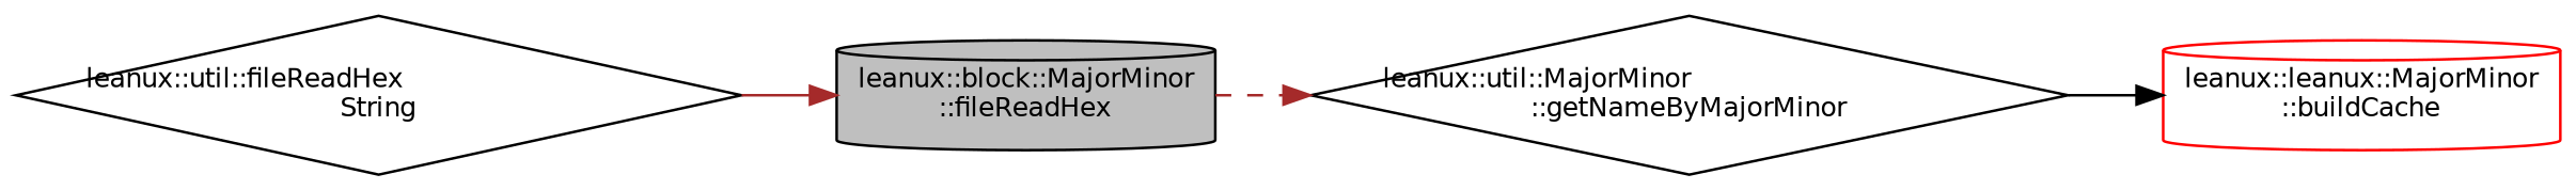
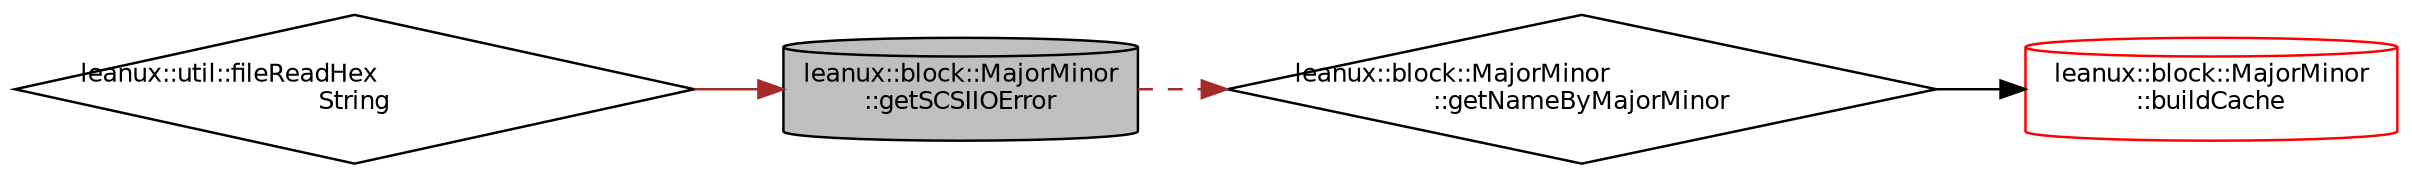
  digraph {
    rankdir=LR
    node [color=black fontname=Helvetica fontsize=10 shape=cylinder]
    edge [color=brown fontname=Helvetica fontsize=10 labelfontname=Helvetica labelfontsize=10 style=solid]
-   n1 [fillcolor=grey75 fontcolor=black height=0.2 label="leanux::block::MajorMinor\l::fileReadHex" style=filled width=0.4]
-   n2 [height=0.2 label="leanux::util::MajorMinor\l::getNameByMajorMinor" shape=diamond width=0.4]
+   n1 [fillcolor=grey75 fontcolor=black height=0.2 label="leanux::block::MajorMinor\l::getSCSIIOError" style=filled width=0.4]
+   n2 [height=0.2 label="leanux::block::MajorMinor\l::getNameByMajorMinor" shape=diamond width=0.4]
    n3 [height=0.2 label="leanux::util::fileReadHex\lString" shape=diamond width=0.4]
-   n4 [color=red height=0.2 label="leanux::leanux::MajorMinor\l::buildCache" width=0.4]
+   n4 [color=red height=0.2 label="leanux::block::MajorMinor\l::buildCache" width=0.4]
    n1 -> n2 [style=dashed]
    n2 -> n4 [color=black]
    n3 -> n1
  }
